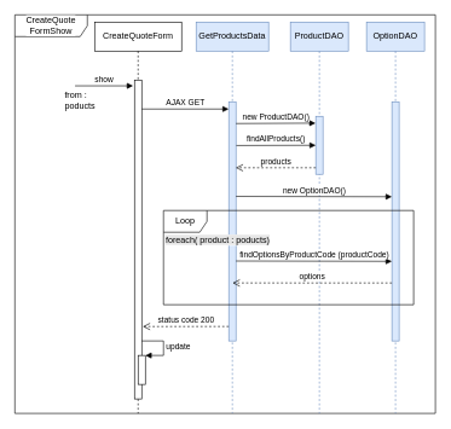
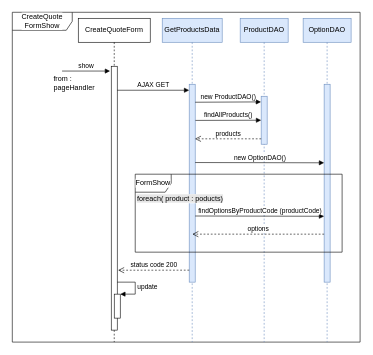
  <mxCell id="0" />
  <mxCell id="1" parent="0" />
  <mxCell id="2" value="CreateQuoteForm" style="shape=umlLifeline;perimeter=lifelinePerimeter;whiteSpace=wrap;html=1;container=1;collapsible=0;recursiveResize=0;outlineConnect=0;" vertex="1" parent="1"><mxGeometry x="130" y="30" width="120" height="540" as="geometry" /></mxCell>
  <mxCell id="3" value="" style="html=1;points=[];perimeter=orthogonalPerimeter;" vertex="1" parent="2"><mxGeometry x="55" y="80" width="10" height="440" as="geometry" /></mxCell>
  <mxCell id="4" value="" style="html=1;points=[];perimeter=orthogonalPerimeter;labelBackgroundColor=#E6E6E6;" vertex="1" parent="2"><mxGeometry x="60" y="460" width="10" height="40" as="geometry" /></mxCell>
  <mxCell id="5" value="update" style="edgeStyle=orthogonalEdgeStyle;html=1;align=left;spacingLeft=2;endArrow=block;rounded=0;entryX=1;entryY=0;" edge="1" target="4" parent="2"><mxGeometry relative="1" as="geometry"><mxPoint x="65" y="440" as="sourcePoint" /><Array as="points"><mxPoint x="95" y="440" /></Array></mxGeometry></mxCell>
  <mxCell id="6" value="&lt;span style=&quot;&quot;&gt;CreateQuote&lt;br&gt;FormShow&lt;/span&gt;" style="shape=umlFrame;whiteSpace=wrap;html=1;labelBackgroundColor=#FFFFFF;width=100;height=30;" vertex="1" parent="2"><mxGeometry x="-110" y="-10" width="580" height="550" as="geometry" /></mxCell>
  <mxCell id="7" value="show" style="html=1;verticalAlign=bottom;endArrow=block;rounded=0;" edge="1" parent="1"><mxGeometry width="80" relative="1" as="geometry"><mxPoint x="103" y="118" as="sourcePoint" /><mxPoint x="183" y="118" as="targetPoint" /></mxGeometry></mxCell>
  <mxCell id="8" value="GetProductsData" style="shape=umlLifeline;perimeter=lifelinePerimeter;whiteSpace=wrap;html=1;container=0;collapsible=0;recursiveResize=0;outlineConnect=0;fillColor=#dae8fc;strokeColor=#6c8ebf;" vertex="1" parent="1"><mxGeometry x="270" y="30" width="100" height="540" as="geometry" /></mxCell>
  <mxCell id="9" value="AJAX GET" style="html=1;verticalAlign=bottom;endArrow=block;rounded=0;" edge="1" parent="1" target="10"><mxGeometry width="80" relative="1" as="geometry"><mxPoint x="195" y="150" as="sourcePoint" /><mxPoint x="275" y="150" as="targetPoint" /></mxGeometry></mxCell>
  <mxCell id="10" value="" style="html=1;points=[];perimeter=orthogonalPerimeter;fillColor=#dae8fc;strokeColor=#6c8ebf;" vertex="1" parent="1"><mxGeometry x="315" y="140" width="10" height="330" as="geometry" /></mxCell>
- <mxCell id="11" value="from :&lt;br&gt;poducts" style="text;html=1;strokeColor=none;fillColor=none;align=left;verticalAlign=middle;whiteSpace=wrap;rounded=0;labelBackgroundColor=#FFFFFF;" vertex="1" parent="1"><mxGeometry x="87" y="123" width="80" height="30" as="geometry" /></mxCell>
+ <mxCell id="11" value="from :&lt;br&gt;pageHandler" style="text;html=1;strokeColor=none;fillColor=none;align=left;verticalAlign=middle;whiteSpace=wrap;rounded=0;labelBackgroundColor=#FFFFFF;" vertex="1" parent="1"><mxGeometry x="87" y="123" width="80" height="30" as="geometry" /></mxCell>
  <mxCell id="12" value="ProductDAO" style="shape=umlLifeline;perimeter=lifelinePerimeter;whiteSpace=wrap;html=1;container=0;collapsible=0;recursiveResize=0;outlineConnect=0;fillColor=#dae8fc;strokeColor=#6c8ebf;" vertex="1" parent="1"><mxGeometry x="400" y="30" width="80" height="540" as="geometry" /></mxCell>
  <mxCell id="13" value="OptionDAO" style="shape=umlLifeline;perimeter=lifelinePerimeter;whiteSpace=wrap;html=1;container=0;collapsible=0;recursiveResize=0;outlineConnect=0;fillColor=#dae8fc;strokeColor=#6c8ebf;" vertex="1" parent="1"><mxGeometry x="505" y="30" width="80" height="540" as="geometry" /></mxCell>
  <mxCell id="14" value="" style="html=1;points=[];perimeter=orthogonalPerimeter;fillColor=#dae8fc;strokeColor=#6c8ebf;" vertex="1" parent="1"><mxGeometry x="435" y="160" width="10" height="80" as="geometry" /></mxCell>
  <mxCell id="15" value="" style="html=1;points=[];perimeter=orthogonalPerimeter;fillColor=#dae8fc;strokeColor=#6c8ebf;" vertex="1" parent="1"><mxGeometry x="540" y="140" width="10" height="330" as="geometry" /></mxCell>
  <mxCell id="16" value="new ProductDAO()" style="html=1;verticalAlign=bottom;endArrow=block;rounded=0;entryX=-0.027;entryY=0.118;entryDx=0;entryDy=0;entryPerimeter=0;" edge="1" parent="1" target="14"><mxGeometry width="80" relative="1" as="geometry"><mxPoint x="325" y="170" as="sourcePoint" /><mxPoint x="410" y="170" as="targetPoint" /></mxGeometry></mxCell>
  <mxCell id="17" value="findAllProducts()" style="html=1;verticalAlign=bottom;endArrow=block;rounded=0;entryX=-0.04;entryY=0.09;entryDx=0;entryDy=0;entryPerimeter=0;" edge="1" parent="1"><mxGeometry width="80" relative="1" as="geometry"><mxPoint x="325.4" y="200.3" as="sourcePoint" /><mxPoint x="435" y="200" as="targetPoint" /></mxGeometry></mxCell>
  <mxCell id="18" value="products" style="html=1;verticalAlign=bottom;endArrow=open;dashed=1;endSize=8;rounded=0;entryX=0.964;entryY=0.303;entryDx=0;entryDy=0;entryPerimeter=0;" edge="1" parent="1"><mxGeometry relative="1" as="geometry"><mxPoint x="435" y="231" as="sourcePoint" /><mxPoint x="324.64" y="230.99" as="targetPoint" /></mxGeometry></mxCell>
- <mxCell id="19" value="Loop" style="shape=umlFrame;whiteSpace=wrap;html=1;labelBackgroundColor=#FFFFFF;" vertex="1" parent="1"><mxGeometry x="225" y="290" width="345" height="130" as="geometry" /></mxCell>
+ <mxCell id="19" value="FormShow" style="shape=umlFrame;whiteSpace=wrap;html=1;labelBackgroundColor=#FFFFFF;" vertex="1" parent="1"><mxGeometry x="225" y="290" width="345" height="130" as="geometry" /></mxCell>
  <mxCell id="20" value="&lt;span style=&quot;background-color: rgb(230, 230, 230);&quot;&gt;foreach( product : poducts)&lt;/span&gt;" style="text;html=1;strokeColor=none;fillColor=none;align=center;verticalAlign=middle;whiteSpace=wrap;rounded=0;labelBackgroundColor=#FFFFFF;" vertex="1" parent="1"><mxGeometry x="220" y="316" width="160" height="30" as="geometry" /></mxCell>
  <mxCell id="21" value="new OptionDAO()" style="html=1;verticalAlign=bottom;endArrow=block;rounded=0;" edge="1" parent="1"><mxGeometry width="80" relative="1" as="geometry"><mxPoint x="325" y="270.56" as="sourcePoint" /><mxPoint x="540" y="271" as="targetPoint" /></mxGeometry></mxCell>
  <mxCell id="22" value="findOptionsByProductCode (productCode)" style="html=1;verticalAlign=bottom;endArrow=block;rounded=0;" edge="1" parent="1"><mxGeometry width="80" relative="1" as="geometry"><mxPoint x="325" y="359.71" as="sourcePoint" /><mxPoint x="540" y="360.15" as="targetPoint" /></mxGeometry></mxCell>
  <mxCell id="23" value="options" style="html=1;verticalAlign=bottom;endArrow=open;dashed=1;endSize=8;rounded=0;entryX=0.276;entryY=0.769;entryDx=0;entryDy=0;entryPerimeter=0;" edge="1" parent="1" target="19"><mxGeometry relative="1" as="geometry"><mxPoint x="540" y="390" as="sourcePoint" /><mxPoint x="460" y="390" as="targetPoint" /></mxGeometry></mxCell>
  <mxCell id="24" value="status code 200" style="html=1;verticalAlign=bottom;endArrow=open;dashed=1;endSize=8;rounded=0;entryX=1.144;entryY=0.773;entryDx=0;entryDy=0;entryPerimeter=0;" edge="1" parent="1" target="3"><mxGeometry relative="1" as="geometry"><mxPoint x="315" y="450.03" as="sourcePoint" /><mxPoint x="200" y="450" as="targetPoint" /></mxGeometry></mxCell>
